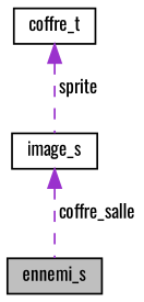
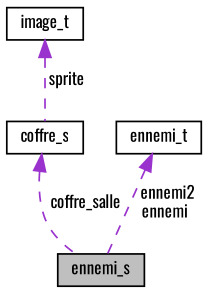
  digraph {
    fontname=Oswald
    node [color=black fillcolor=white fontname=Oswald fontsize=10 shape=record style=filled]
    edge [color=darkorchid3 dir=back fontname=Oswald fontsize=10 labelfontname=Helvetica labelfontsize=10 style=dashed]
    n1 [fillcolor=grey75 fontcolor=black height=0.2 label=ennemi_s width=0.4]
-   n2 [height=0.2 label=image_s width=0.4]
-   n3 [height=0.2 label=coffre_t width=0.4]
+   n2 [height=0.2 label=coffre_s width=0.4]
+   n3 [height=0.2 label=image_t width=0.4]
+   n4 [height=0.2 label=ennemi_t width=0.4]
    n2 -> n1 [label=" coffre_salle"]
    n3 -> n2 [label=" sprite"]
+   n4 -> n1 [label=" ennemi2\nennemi"]
  }
